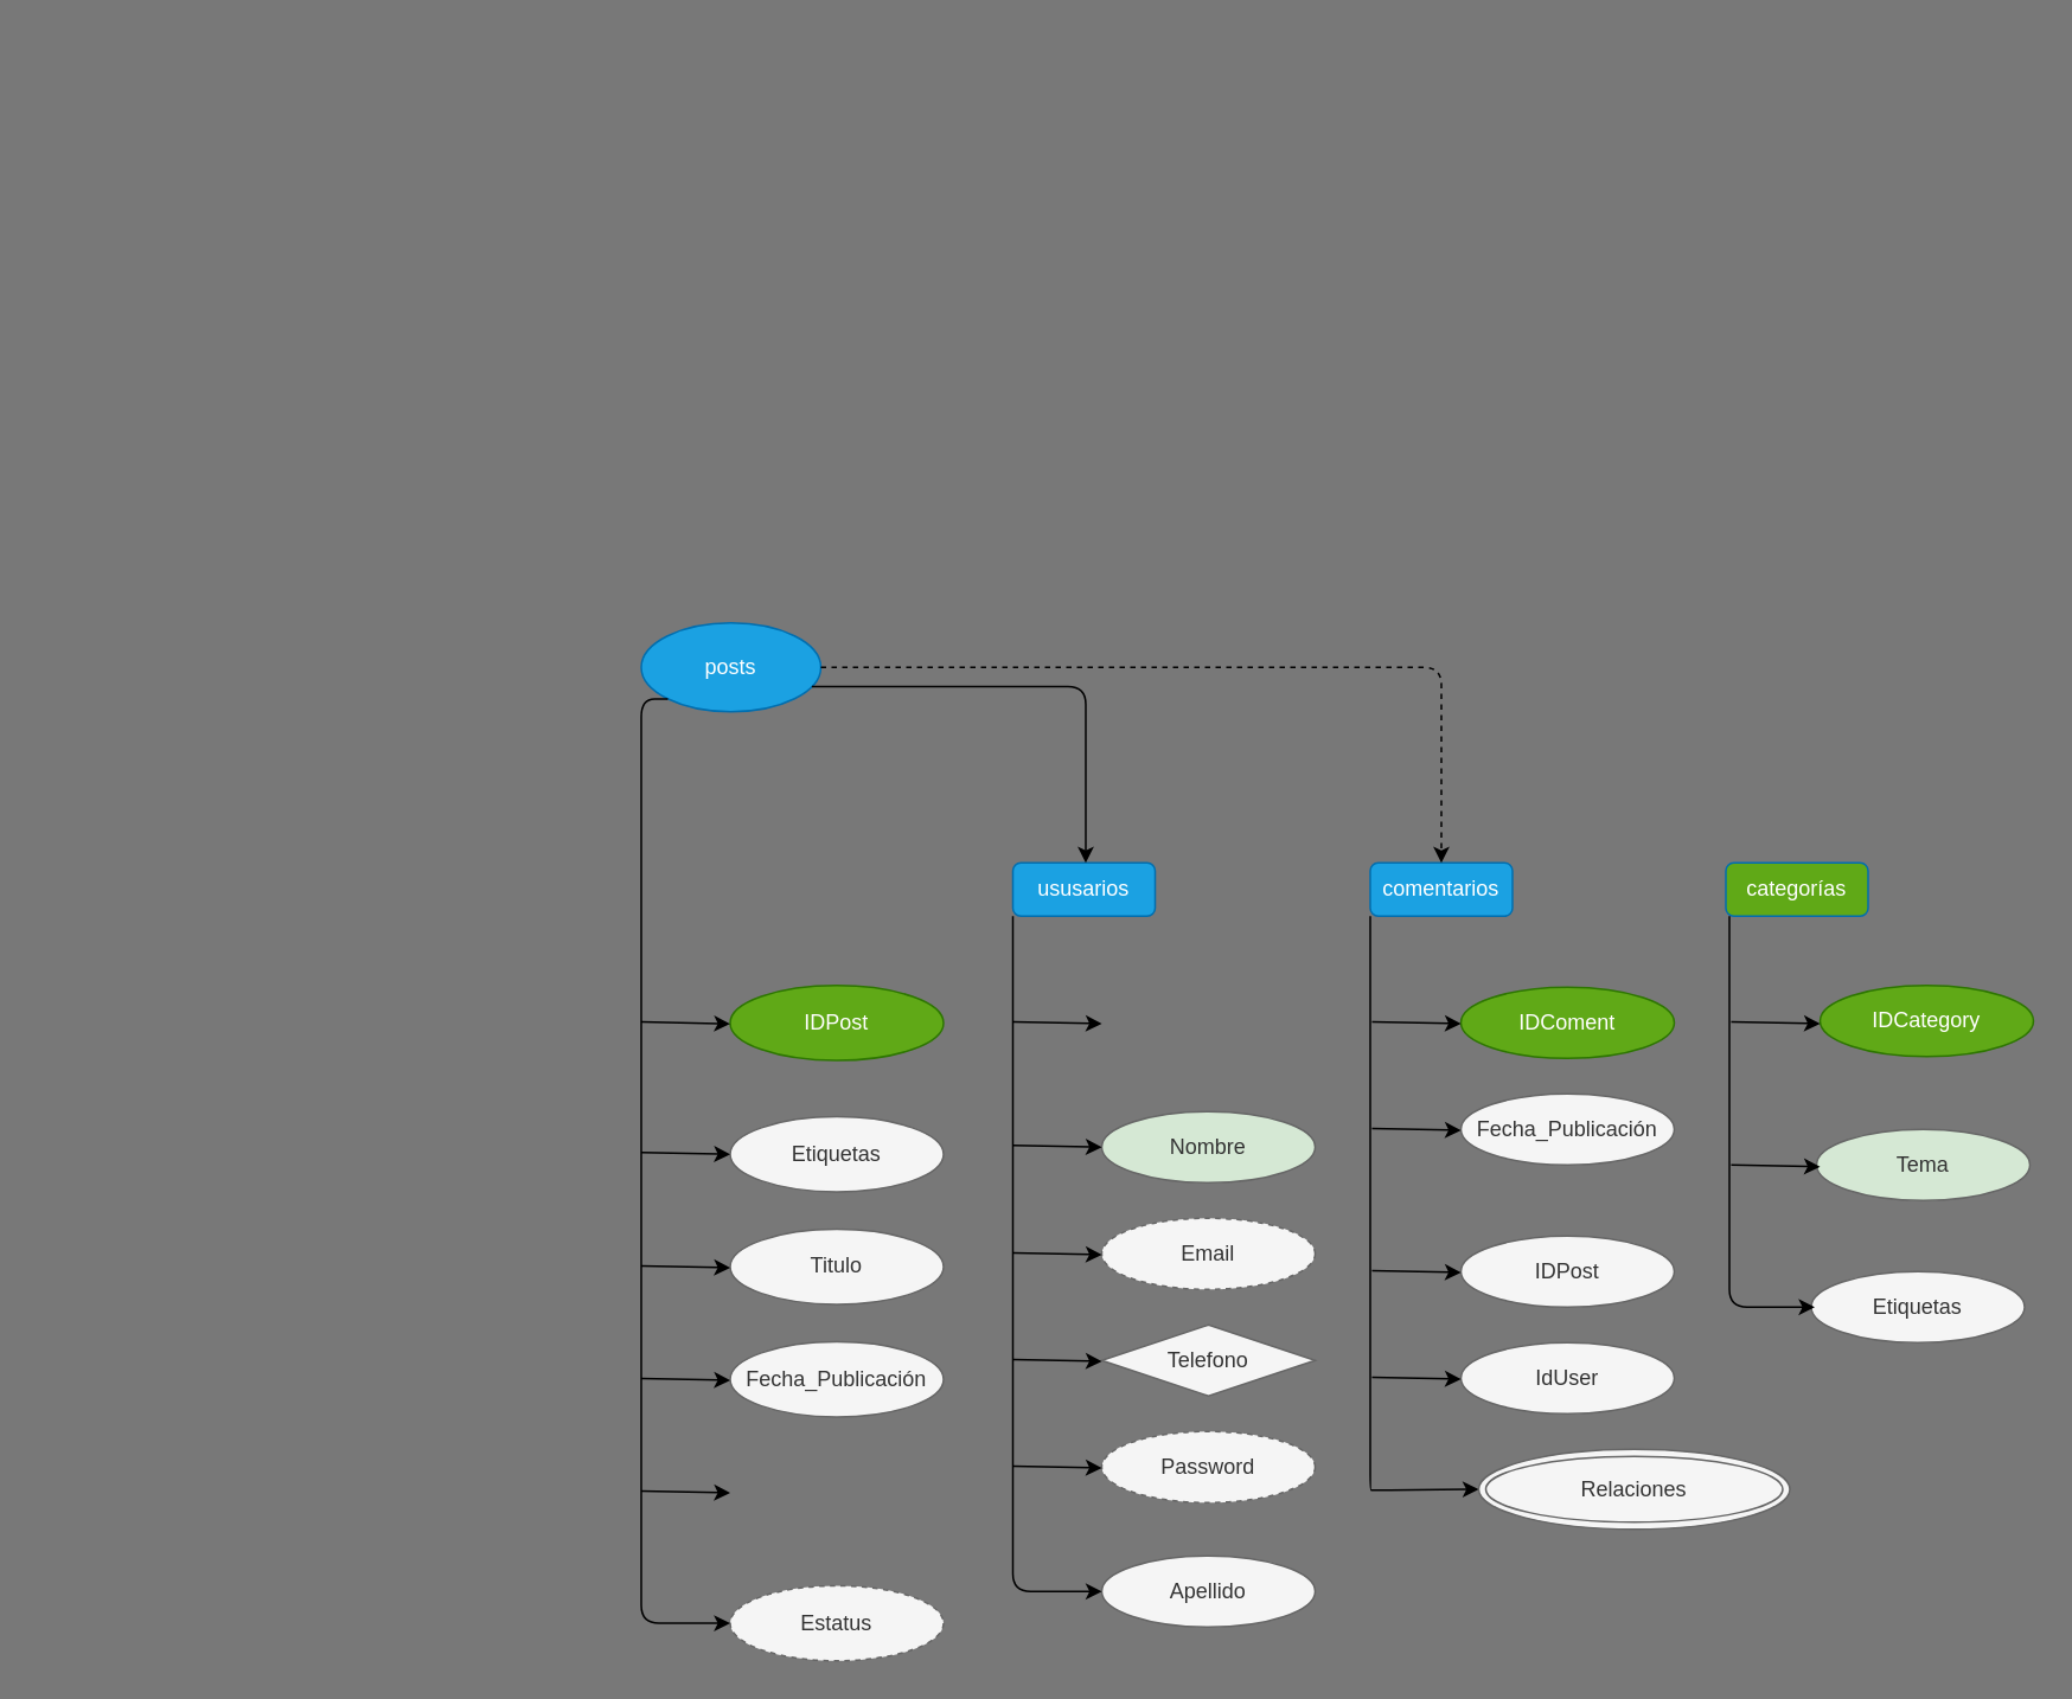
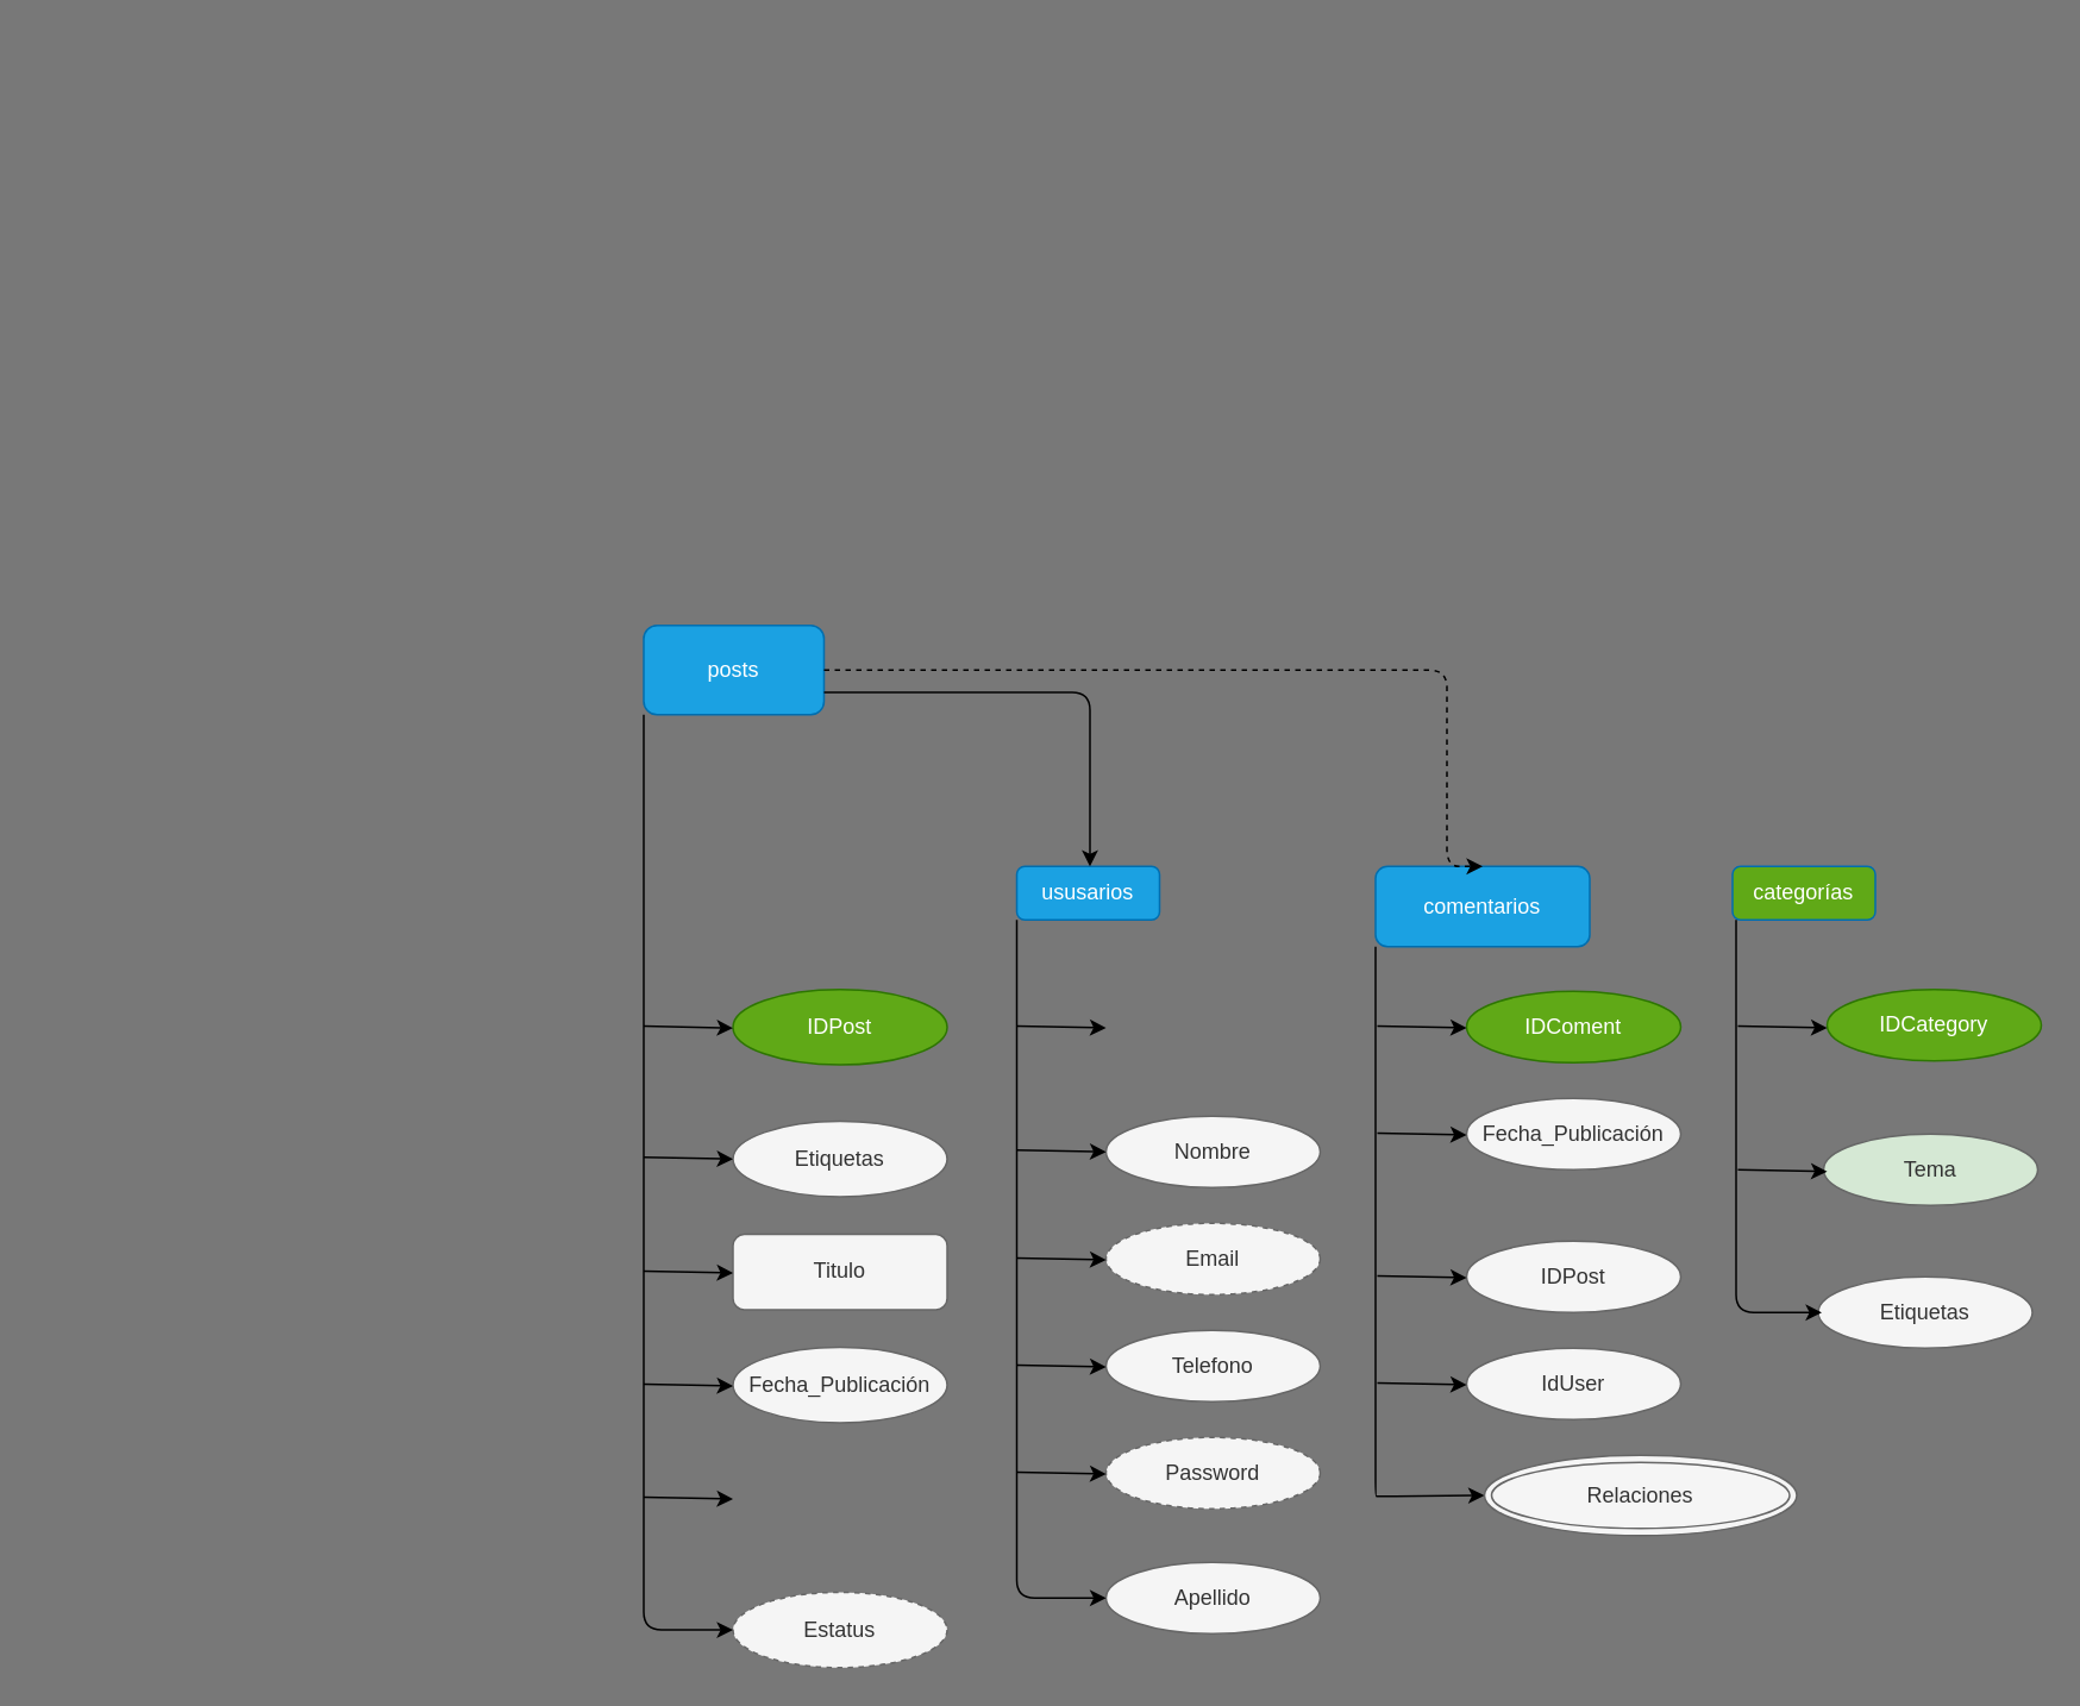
  <mxCell id="0" />
  <mxCell id="1" parent="0" />
- <mxCell id="2" value="posts" style="ellipse;whiteSpace=wrap;html=1;fillColor=#1ba1e2;fontColor=#ffffff;strokeColor=#006EAF;" vertex="1" parent="1"><mxGeometry x="360" y="350" width="101" height="50" as="geometry" /></mxCell>
- <mxCell id="3" value="comentarios" style="rounded=1;whiteSpace=wrap;html=1;fillColor=#1ba1e2;fontColor=#ffffff;strokeColor=#006EAF;" vertex="1" parent="1"><mxGeometry x="770" y="485" width="80" height="30" as="geometry" /></mxCell>
+ <mxCell id="2" value="posts" style="rounded=1;whiteSpace=wrap;html=1;fillColor=#1ba1e2;fontColor=#ffffff;strokeColor=#006EAF;" vertex="1" parent="1"><mxGeometry x="360" y="350" width="101" height="50" as="geometry" /></mxCell>
+ <mxCell id="3" value="comentarios" style="rounded=1;whiteSpace=wrap;html=1;fillColor=#1ba1e2;fontColor=#ffffff;strokeColor=#006EAF;" vertex="1" parent="1"><mxGeometry x="770" y="485" width="120" height="45" as="geometry" /></mxCell>
  <mxCell id="4" value="categorías" style="rounded=1;whiteSpace=wrap;html=1;fillColor=#60a917;fontColor=#ffffff;strokeColor=#006EAF;" vertex="1" parent="1"><mxGeometry x="970" y="485" width="80" height="30" as="geometry" /></mxCell>
  <mxCell id="5" value="IDCategory" style="ellipse;whiteSpace=wrap;html=1;strokeColor=#2D7600;fillColor=#60a917;fontColor=#ffffff;" vertex="1" parent="1"><mxGeometry x="1023" y="554" width="120" height="40" as="geometry" /></mxCell>
  <mxCell id="6" value="IDComent" style="ellipse;whiteSpace=wrap;html=1;strokeColor=#2D7600;fillColor=#60a917;fontColor=#ffffff;" vertex="1" parent="1"><mxGeometry x="821" y="555" width="120" height="40" as="geometry" /></mxCell>
  <mxCell id="7" value="Fecha_Publicación" style="ellipse;whiteSpace=wrap;html=1;strokeColor=#666666;fillColor=#f5f5f5;fontColor=#333333;" vertex="1" parent="1"><mxGeometry x="821" y="615" width="120" height="40" as="geometry" /></mxCell>
  <mxCell id="8" value="IDPost" style="ellipse;whiteSpace=wrap;html=1;strokeColor=#666666;fillColor=#f5f5f5;fontColor=#333333;" vertex="1" parent="1"><mxGeometry x="821" y="695" width="120" height="40" as="geometry" /></mxCell>
  <mxCell id="9" value="IdUser" style="ellipse;whiteSpace=wrap;html=1;strokeColor=#666666;fillColor=#f5f5f5;fontColor=#333333;" vertex="1" parent="1"><mxGeometry x="821" y="755" width="120" height="40" as="geometry" /></mxCell>
  <mxCell id="10" value="" style="group" vertex="1" connectable="0" parent="1"><mxGeometry x="569" y="485" width="170" height="430" as="geometry" /></mxCell>
  <mxCell id="11" value="ususarios" style="rounded=1;whiteSpace=wrap;html=1;fillColor=#1ba1e2;fontColor=#ffffff;strokeColor=#006EAF;" vertex="1" parent="10"><mxGeometry width="80" height="30" as="geometry" /></mxCell>
- <mxCell id="12" value="Nombre" style="ellipse;whiteSpace=wrap;html=1;strokeColor=#666666;fillColor=#d5e8d4;fontColor=#333333;" vertex="1" parent="10"><mxGeometry x="50" y="140" width="120" height="40" as="geometry" /></mxCell>
+ <mxCell id="12" value="Nombre" style="ellipse;whiteSpace=wrap;html=1;strokeColor=#666666;fillColor=#f5f5f5;fontColor=#333333;" vertex="1" parent="10"><mxGeometry x="50" y="140" width="120" height="40" as="geometry" /></mxCell>
  <mxCell id="13" value="Email" style="ellipse;whiteSpace=wrap;html=1;strokeColor=#666666;fillColor=#f5f5f5;fontColor=#333333;dashed=1;" vertex="1" parent="10"><mxGeometry x="50" y="200" width="120" height="40" as="geometry" /></mxCell>
- <mxCell id="14" value="Telefono" style="rhombus;whiteSpace=wrap;html=1;strokeColor=#666666;fillColor=#f5f5f5;fontColor=#333333;" vertex="1" parent="10"><mxGeometry x="50" y="260" width="120" height="40" as="geometry" /></mxCell>
+ <mxCell id="14" value="Telefono" style="ellipse;whiteSpace=wrap;html=1;strokeColor=#666666;fillColor=#f5f5f5;fontColor=#333333;" vertex="1" parent="10"><mxGeometry x="50" y="260" width="120" height="40" as="geometry" /></mxCell>
  <mxCell id="15" value="Password" style="ellipse;whiteSpace=wrap;html=1;strokeColor=#666666;fillColor=#f5f5f5;fontColor=#333333;dashed=1;" vertex="1" parent="10"><mxGeometry x="50" y="320" width="120" height="40" as="geometry" /></mxCell>
  <mxCell id="16" value="Apellido" style="ellipse;whiteSpace=wrap;html=1;strokeColor=#666666;fillColor=#f5f5f5;fontColor=#333333;" vertex="1" parent="10"><mxGeometry x="50" y="390" width="120" height="40" as="geometry" /></mxCell>
  <mxCell id="17" value="" style="group" vertex="1" connectable="0" parent="10"><mxGeometry y="89.5" width="50" height="320.5" as="geometry" /></mxCell>
  <mxCell id="18" value="" style="edgeStyle=segmentEdgeStyle;endArrow=classic;html=1;exitX=0;exitY=1;exitDx=0;exitDy=0;" edge="1" parent="17" source="11"><mxGeometry width="50" height="50" relative="1" as="geometry"><mxPoint x="-60" y="280.5" as="sourcePoint" /><mxPoint x="50" y="320.5" as="targetPoint" /><Array as="points"><mxPoint y="320.5" /></Array></mxGeometry></mxCell>
  <mxCell id="19" value="" style="endArrow=classic;html=1;startSize=0;entryX=0;entryY=0.5;entryDx=0;entryDy=0;" edge="1" parent="17" target="12"><mxGeometry width="50" height="50" relative="1" as="geometry"><mxPoint y="69.5" as="sourcePoint" /><mxPoint x="40" y="69.5" as="targetPoint" /></mxGeometry></mxCell>
  <mxCell id="20" value="" style="endArrow=classic;html=1;startSize=0;entryX=0;entryY=0.5;entryDx=0;entryDy=0;" edge="1" parent="17"><mxGeometry width="50" height="50" relative="1" as="geometry"><mxPoint as="sourcePoint" /><mxPoint x="50" y="1" as="targetPoint" /></mxGeometry></mxCell>
  <mxCell id="21" value="" style="endArrow=classic;html=1;startSize=0;entryX=0;entryY=0.5;entryDx=0;entryDy=0;" edge="1" parent="17"><mxGeometry width="50" height="50" relative="1" as="geometry"><mxPoint y="130" as="sourcePoint" /><mxPoint x="50" y="131" as="targetPoint" /></mxGeometry></mxCell>
  <mxCell id="22" value="" style="endArrow=classic;html=1;startSize=0;entryX=0;entryY=0.5;entryDx=0;entryDy=0;" edge="1" parent="17"><mxGeometry width="50" height="50" relative="1" as="geometry"><mxPoint y="190" as="sourcePoint" /><mxPoint x="50" y="191" as="targetPoint" /></mxGeometry></mxCell>
  <mxCell id="23" value="" style="endArrow=classic;html=1;startSize=0;entryX=0;entryY=0.5;entryDx=0;entryDy=0;" edge="1" parent="17"><mxGeometry width="50" height="50" relative="1" as="geometry"><mxPoint y="250" as="sourcePoint" /><mxPoint x="50" y="251" as="targetPoint" /></mxGeometry></mxCell>
  <mxCell id="24" value="" style="edgeStyle=segmentEdgeStyle;endArrow=classic;html=1;startSize=0;exitX=0;exitY=1;exitDx=0;exitDy=0;entryX=0;entryY=0.5;entryDx=0;entryDy=0;" edge="1" parent="1" source="3" target="25"><mxGeometry width="50" height="50" relative="1" as="geometry"><mxPoint x="751" y="885" as="sourcePoint" /><mxPoint x="821" y="885" as="targetPoint" /><Array as="points"><mxPoint x="771" y="838" /><mxPoint x="821" y="838" /></Array></mxGeometry></mxCell>
  <mxCell id="25" value="Relaciones" style="ellipse;shape=doubleEllipse;whiteSpace=wrap;html=1;shadow=0;sketch=0;strokeColor=#666666;fillColor=#f5f5f5;fontColor=#333333;" vertex="1" parent="1"><mxGeometry x="831" y="815" width="175" height="45" as="geometry" /></mxCell>
  <mxCell id="26" value="" style="endArrow=classic;html=1;startSize=0;entryX=0;entryY=0.5;entryDx=0;entryDy=0;" edge="1" parent="1"><mxGeometry width="50" height="50" relative="1" as="geometry"><mxPoint x="771" y="774.5" as="sourcePoint" /><mxPoint x="821" y="775.5" as="targetPoint" /></mxGeometry></mxCell>
  <mxCell id="27" value="" style="endArrow=classic;html=1;startSize=0;entryX=0;entryY=0.5;entryDx=0;entryDy=0;" edge="1" parent="1"><mxGeometry width="50" height="50" relative="1" as="geometry"><mxPoint x="771" y="714.5" as="sourcePoint" /><mxPoint x="821" y="715.5" as="targetPoint" /></mxGeometry></mxCell>
  <mxCell id="28" value="" style="endArrow=classic;html=1;startSize=0;entryX=0;entryY=0.5;entryDx=0;entryDy=0;" edge="1" parent="1"><mxGeometry width="50" height="50" relative="1" as="geometry"><mxPoint x="771" y="634.5" as="sourcePoint" /><mxPoint x="821" y="635.5" as="targetPoint" /></mxGeometry></mxCell>
  <mxCell id="29" value="" style="endArrow=classic;html=1;startSize=0;entryX=0;entryY=0.5;entryDx=0;entryDy=0;" edge="1" parent="1"><mxGeometry width="50" height="50" relative="1" as="geometry"><mxPoint x="771" y="574.5" as="sourcePoint" /><mxPoint x="821" y="575.5" as="targetPoint" /></mxGeometry></mxCell>
  <mxCell id="30" value="Tema" style="ellipse;whiteSpace=wrap;html=1;strokeColor=#666666;fillColor=#d5e8d4;fontColor=#333333;" vertex="1" parent="1"><mxGeometry x="1021" y="635" width="120" height="40" as="geometry" /></mxCell>
  <mxCell id="31" value="Etiquetas" style="ellipse;whiteSpace=wrap;html=1;strokeColor=#666666;fillColor=#f5f5f5;fontColor=#333333;" vertex="1" parent="1"><mxGeometry x="1018" y="715" width="120" height="40" as="geometry" /></mxCell>
  <mxCell id="32" value="" style="edgeStyle=segmentEdgeStyle;endArrow=classic;html=1;startSize=0;exitX=0;exitY=1;exitDx=0;exitDy=0;" edge="1" parent="1"><mxGeometry width="50" height="50" relative="1" as="geometry"><mxPoint x="972" y="515" as="sourcePoint" /><mxPoint x="1020" y="735" as="targetPoint" /><Array as="points"><mxPoint x="972" y="735" /><mxPoint x="1020" y="735" /></Array></mxGeometry></mxCell>
  <mxCell id="33" value="" style="endArrow=classic;html=1;startSize=0;entryX=0;entryY=0.5;entryDx=0;entryDy=0;" edge="1" parent="1"><mxGeometry width="50" height="50" relative="1" as="geometry"><mxPoint x="973" y="574.5" as="sourcePoint" /><mxPoint x="1023" y="575.5" as="targetPoint" /></mxGeometry></mxCell>
  <mxCell id="34" value="" style="endArrow=classic;html=1;startSize=0;entryX=0;entryY=0.5;entryDx=0;entryDy=0;" edge="1" parent="1"><mxGeometry width="50" height="50" relative="1" as="geometry"><mxPoint x="973" y="655" as="sourcePoint" /><mxPoint x="1023" y="656" as="targetPoint" /></mxGeometry></mxCell>
  <mxCell id="35" value="" style="edgeStyle=elbowEdgeStyle;elbow=horizontal;endArrow=classic;html=1;startSize=0;exitX=1;exitY=0.5;exitDx=0;exitDy=0;entryX=0.5;entryY=0;entryDx=0;entryDy=0;dashed=1;" edge="1" parent="1" source="2" target="3"><mxGeometry width="50" height="50" relative="1" as="geometry"><mxPoint x="210" y="372.5" as="sourcePoint" /><mxPoint x="810" y="480" as="targetPoint" /><Array as="points"><mxPoint x="810" y="440" /><mxPoint x="818" y="450" /><mxPoint x="790" y="400" /><mxPoint x="260" y="385" /><mxPoint x="777" y="400" /><mxPoint x="440" y="380" /><mxPoint x="300" y="375" /><mxPoint x="220" y="20" /></Array></mxGeometry></mxCell>
  <mxCell id="36" value="" style="edgeStyle=elbowEdgeStyle;elbow=horizontal;endArrow=classic;html=1;startSize=0;exitX=1;exitY=0.75;exitDx=0;exitDy=0;" edge="1" parent="1" source="2"><mxGeometry width="50" height="50" relative="1" as="geometry"><mxPoint x="230" y="380" as="sourcePoint" /><mxPoint x="610" y="485" as="targetPoint" /><Array as="points"><mxPoint x="610" y="430" /><mxPoint x="590" y="405" /><mxPoint x="60" y="390" /><mxPoint x="577" y="405" /><mxPoint x="240" y="385" /><mxPoint x="100" y="380" /><mxPoint x="20" y="25" /></Array></mxGeometry></mxCell>
  <mxCell id="37" value="" style="group" vertex="1" connectable="0" parent="1"><mxGeometry x="360" y="554" width="170" height="380" as="geometry" /></mxCell>
  <mxCell id="38" value="IDPost" style="ellipse;whiteSpace=wrap;html=1;strokeColor=#2D7600;fillColor=#60a917;fontColor=#ffffff;" vertex="1" parent="37"><mxGeometry x="50" width="120" height="42.222" as="geometry" /></mxCell>
  <mxCell id="39" value="Etiquetas" style="ellipse;whiteSpace=wrap;html=1;strokeColor=#666666;fillColor=#f5f5f5;fontColor=#333333;" vertex="1" parent="37"><mxGeometry x="50" y="73.889" width="120" height="42.222" as="geometry" /></mxCell>
- <mxCell id="40" value="Titulo" style="ellipse;whiteSpace=wrap;html=1;strokeColor=#666666;fillColor=#f5f5f5;fontColor=#333333;" vertex="1" parent="37"><mxGeometry x="50" y="137.222" width="120" height="42.222" as="geometry" /></mxCell>
+ <mxCell id="40" value="Titulo" style="whiteSpace=wrap;html=1;strokeColor=#666666;fillColor=#f5f5f5;fontColor=#333333;rounded=1;" vertex="1" parent="37"><mxGeometry x="50" y="137.222" width="120" height="42.222" as="geometry" /></mxCell>
  <mxCell id="41" value="Fecha_Publicación" style="ellipse;whiteSpace=wrap;html=1;strokeColor=#666666;fillColor=#f5f5f5;fontColor=#333333;" vertex="1" parent="37"><mxGeometry x="50" y="200.556" width="120" height="42.222" as="geometry" /></mxCell>
  <mxCell id="42" value="Estatus" style="ellipse;whiteSpace=wrap;html=1;strokeColor=#666666;fillColor=#f5f5f5;fontColor=#333333;dashed=1;" vertex="1" parent="37"><mxGeometry x="50" y="337.778" width="120" height="42.222" as="geometry" /></mxCell>
  <mxCell id="43" value="" style="group" vertex="1" connectable="0" parent="37"><mxGeometry y="20.583" width="50" height="338.306" as="geometry" /></mxCell>
  <mxCell id="44" value="" style="edgeStyle=segmentEdgeStyle;endArrow=classic;html=1;exitX=0;exitY=1;exitDx=0;exitDy=0;" edge="1" parent="43" source="2"><mxGeometry width="50" height="50" relative="1" as="geometry"><mxPoint y="-86.67" as="sourcePoint" /><mxPoint x="50" y="338.306" as="targetPoint" /><Array as="points"><mxPoint y="338" /></Array></mxGeometry></mxCell>
  <mxCell id="45" value="" style="endArrow=classic;html=1;startSize=0;entryX=0;entryY=0.5;entryDx=0;entryDy=0;" edge="1" parent="43" target="39"><mxGeometry width="50" height="50" relative="1" as="geometry"><mxPoint y="73.361" as="sourcePoint" /><mxPoint x="40" y="73.361" as="targetPoint" /></mxGeometry></mxCell>
  <mxCell id="46" value="" style="endArrow=classic;html=1;startSize=0;entryX=0;entryY=0.5;entryDx=0;entryDy=0;" edge="1" parent="43"><mxGeometry width="50" height="50" relative="1" as="geometry"><mxPoint as="sourcePoint" /><mxPoint x="50" y="1.056" as="targetPoint" /></mxGeometry></mxCell>
  <mxCell id="47" value="" style="endArrow=classic;html=1;startSize=0;entryX=0;entryY=0.5;entryDx=0;entryDy=0;" edge="1" parent="43"><mxGeometry width="50" height="50" relative="1" as="geometry"><mxPoint y="137.222" as="sourcePoint" /><mxPoint x="50" y="138.278" as="targetPoint" /></mxGeometry></mxCell>
  <mxCell id="48" value="" style="endArrow=classic;html=1;startSize=0;entryX=0;entryY=0.5;entryDx=0;entryDy=0;" edge="1" parent="43"><mxGeometry width="50" height="50" relative="1" as="geometry"><mxPoint y="200.556" as="sourcePoint" /><mxPoint x="50" y="201.611" as="targetPoint" /></mxGeometry></mxCell>
  <mxCell id="49" value="" style="endArrow=classic;html=1;startSize=0;entryX=0;entryY=0.5;entryDx=0;entryDy=0;" edge="1" parent="43"><mxGeometry width="50" height="50" relative="1" as="geometry"><mxPoint y="263.889" as="sourcePoint" /><mxPoint x="50" y="264.944" as="targetPoint" /></mxGeometry></mxCell>
